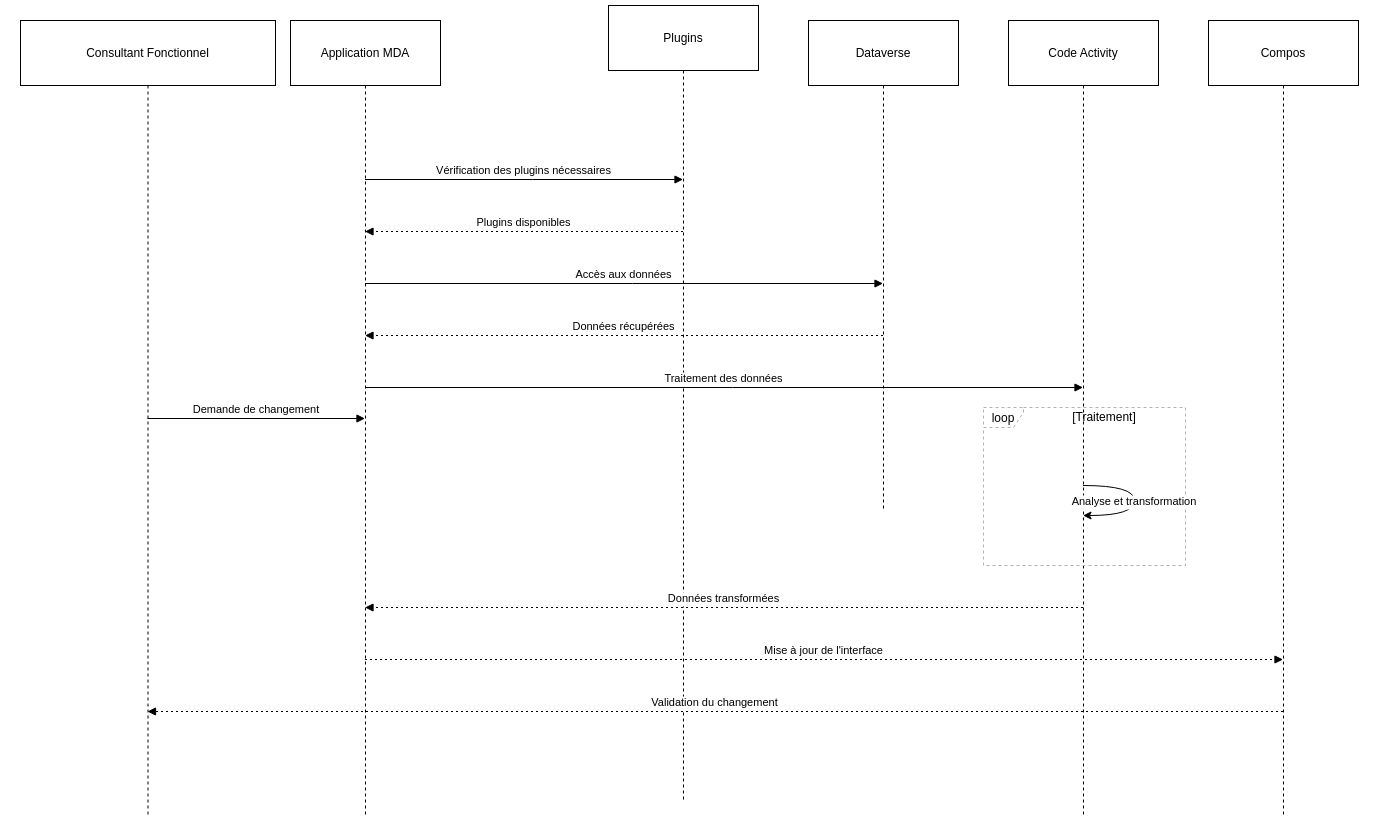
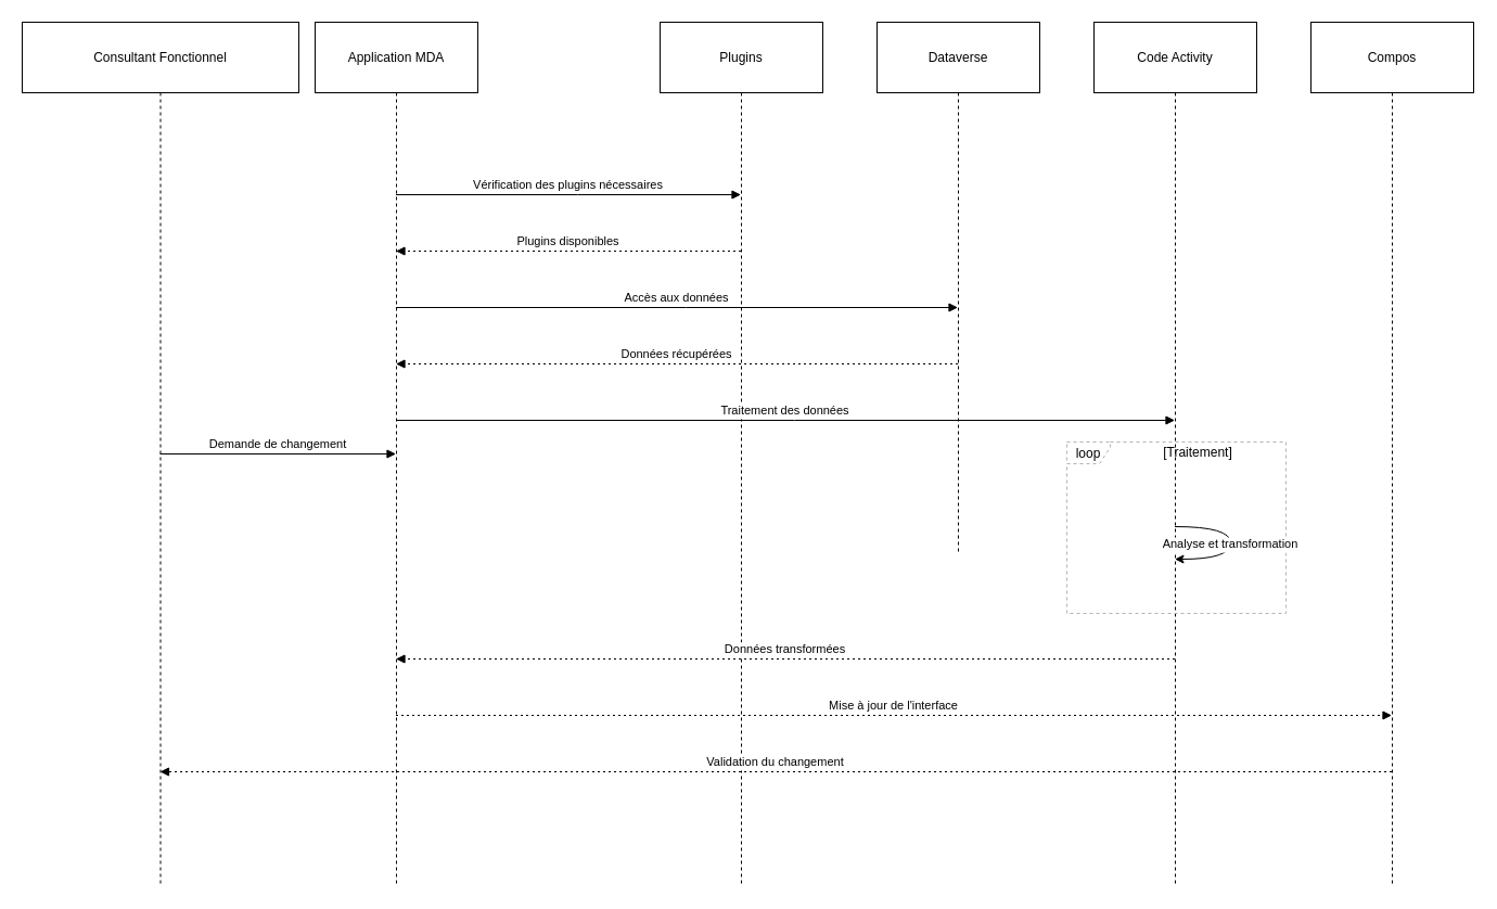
  <mxCell id="0" />
  <mxCell id="1" parent="0" />
  <mxCell id="2" value="Consultant Fonctionnel" style="shape=umlLifeline;perimeter=lifelinePerimeter;whiteSpace=wrap;container=1;dropTarget=0;collapsible=0;recursiveResize=0;outlineConnect=0;portConstraint=eastwest;newEdgeStyle={&quot;edgeStyle&quot;:&quot;elbowEdgeStyle&quot;,&quot;elbow&quot;:&quot;vertical&quot;,&quot;curved&quot;:0,&quot;rounded&quot;:0};size=65;" vertex="1" parent="1"><mxGeometry x="20" y="20" width="255" height="796" as="geometry" /></mxCell>
  <mxCell id="3" value="Application MDA" style="shape=umlLifeline;perimeter=lifelinePerimeter;whiteSpace=wrap;container=1;dropTarget=0;collapsible=0;recursiveResize=0;outlineConnect=0;portConstraint=eastwest;newEdgeStyle={&quot;edgeStyle&quot;:&quot;elbowEdgeStyle&quot;,&quot;elbow&quot;:&quot;vertical&quot;,&quot;curved&quot;:0,&quot;rounded&quot;:0};size=65;" vertex="1" parent="1"><mxGeometry x="290" width="150" height="796" as="geometry" y="20" /></mxCell>
- <mxCell id="4" value="Plugins" style="shape=umlLifeline;perimeter=lifelinePerimeter;whiteSpace=wrap;container=1;dropTarget=0;collapsible=0;recursiveResize=0;outlineConnect=0;portConstraint=eastwest;newEdgeStyle={&quot;edgeStyle&quot;:&quot;elbowEdgeStyle&quot;,&quot;elbow&quot;:&quot;vertical&quot;,&quot;curved&quot;:0,&quot;rounded&quot;:0};size=65;" vertex="1" parent="1"><mxGeometry x="608" y="5" width="150" height="796" as="geometry" /></mxCell>
+ <mxCell id="4" value="Plugins" style="shape=umlLifeline;perimeter=lifelinePerimeter;whiteSpace=wrap;container=1;dropTarget=0;collapsible=0;recursiveResize=0;outlineConnect=0;portConstraint=eastwest;newEdgeStyle={&quot;edgeStyle&quot;:&quot;elbowEdgeStyle&quot;,&quot;elbow&quot;:&quot;vertical&quot;,&quot;curved&quot;:0,&quot;rounded&quot;:0};size=65;" vertex="1" parent="1"><mxGeometry x="608" width="150" height="796" as="geometry" y="20" /></mxCell>
  <mxCell id="5" value="Dataverse" style="shape=umlLifeline;perimeter=lifelinePerimeter;whiteSpace=wrap;container=1;dropTarget=0;collapsible=0;recursiveResize=0;outlineConnect=0;portConstraint=eastwest;newEdgeStyle={&quot;edgeStyle&quot;:&quot;elbowEdgeStyle&quot;,&quot;elbow&quot;:&quot;vertical&quot;,&quot;curved&quot;:0,&quot;rounded&quot;:0};size=65;" vertex="1" parent="1"><mxGeometry x="808" y="20" width="150" height="490" as="geometry" /></mxCell>
  <mxCell id="6" value="Code Activity" style="shape=umlLifeline;perimeter=lifelinePerimeter;whiteSpace=wrap;container=1;dropTarget=0;collapsible=0;recursiveResize=0;outlineConnect=0;portConstraint=eastwest;newEdgeStyle={&quot;edgeStyle&quot;:&quot;elbowEdgeStyle&quot;,&quot;elbow&quot;:&quot;vertical&quot;,&quot;curved&quot;:0,&quot;rounded&quot;:0};size=65;" vertex="1" parent="1"><mxGeometry x="1008" width="150" height="796" as="geometry" y="20" /></mxCell>
  <mxCell id="7" value="Compos" style="shape=umlLifeline;perimeter=lifelinePerimeter;whiteSpace=wrap;container=1;dropTarget=0;collapsible=0;recursiveResize=0;outlineConnect=0;portConstraint=eastwest;newEdgeStyle={&quot;edgeStyle&quot;:&quot;elbowEdgeStyle&quot;,&quot;elbow&quot;:&quot;vertical&quot;,&quot;curved&quot;:0,&quot;rounded&quot;:0};size=65;" vertex="1" parent="1"><mxGeometry x="1208" width="150" height="796" as="geometry" y="20" /></mxCell>
  <mxCell id="8" value="loop" style="shape=umlFrame;dashed=1;pointerEvents=0;dropTarget=0;strokeColor=#B3B3B3;height=20;width=40" vertex="1" parent="1"><mxGeometry x="983" y="407" width="202" height="158" as="geometry" /></mxCell>
  <mxCell id="9" value="[Traitement]" style="text;strokeColor=none;fillColor=none;align=center;verticalAlign=middle;whiteSpace=wrap;" vertex="1" parent="8"><mxGeometry x="40" width="162" height="20" as="geometry" /></mxCell>
  <mxCell id="10" value="Demande de changement" style="verticalAlign=bottom;endArrow=block;edgeStyle=elbowEdgeStyle;elbow=vertical;curved=0;rounded=0;" edge="1" parent="1" source="2" target="3"><mxGeometry relative="1" as="geometry"><Array as="points"><mxPoint x="247" y="127" /></Array></mxGeometry></mxCell>
  <mxCell id="11" value="Vérification des plugins nécessaires" style="verticalAlign=bottom;endArrow=block;edgeStyle=elbowEdgeStyle;elbow=vertical;curved=0;rounded=0;" edge="1" parent="1" source="3" target="4"><mxGeometry relative="1" as="geometry"><Array as="points"><mxPoint x="532" y="179" /></Array></mxGeometry></mxCell>
  <mxCell id="12" value="Plugins disponibles" style="verticalAlign=bottom;endArrow=block;edgeStyle=elbowEdgeStyle;elbow=vertical;curved=0;rounded=0;dashed=1;dashPattern=2 3;" edge="1" parent="1" source="4" target="3"><mxGeometry relative="1" as="geometry"><Array as="points"><mxPoint x="535" y="231" /></Array></mxGeometry></mxCell>
  <mxCell id="13" value="Accès aux données" style="verticalAlign=bottom;endArrow=block;edgeStyle=elbowEdgeStyle;elbow=vertical;curved=0;rounded=0;" edge="1" parent="1" source="3" target="5"><mxGeometry relative="1" as="geometry"><Array as="points"><mxPoint x="632" y="283" /></Array></mxGeometry></mxCell>
  <mxCell id="14" value="Données récupérées" style="verticalAlign=bottom;endArrow=block;edgeStyle=elbowEdgeStyle;elbow=vertical;curved=0;rounded=0;dashed=1;dashPattern=2 3;" edge="1" parent="1" source="5" target="3"><mxGeometry relative="1" as="geometry"><Array as="points"><mxPoint x="635" y="335" /></Array></mxGeometry></mxCell>
  <mxCell id="15" value="Traitement des données" style="verticalAlign=bottom;endArrow=block;edgeStyle=elbowEdgeStyle;elbow=vertical;curved=0;rounded=0;" edge="1" parent="1" source="3" target="6"><mxGeometry relative="1" as="geometry"><Array as="points"><mxPoint x="732" y="387" /></Array></mxGeometry></mxCell>
  <mxCell id="16" value="Analyse et transformation" style="curved=1;" edge="1" parent="1" source="6" target="6"><mxGeometry relative="1" as="geometry"><Array as="points"><mxPoint x="1134" y="485" /><mxPoint x="1134" y="515" /></Array></mxGeometry></mxCell>
  <mxCell id="17" value="Données transformées" style="verticalAlign=bottom;endArrow=block;edgeStyle=elbowEdgeStyle;elbow=vertical;curved=0;rounded=0;dashed=1;dashPattern=2 3;" edge="1" parent="1" source="6" target="3"><mxGeometry relative="1" as="geometry"><Array as="points"><mxPoint x="735" y="607" /></Array></mxGeometry></mxCell>
  <mxCell id="18" value="Mise à jour de l'interface" style="verticalAlign=bottom;endArrow=block;edgeStyle=elbowEdgeStyle;elbow=vertical;curved=0;rounded=0;dashed=1;dashPattern=2 3;" edge="1" parent="1" source="3" target="7"><mxGeometry relative="1" as="geometry"><Array as="points"><mxPoint x="832" y="659" /></Array></mxGeometry></mxCell>
  <mxCell id="19" value="Validation du changement" style="verticalAlign=bottom;endArrow=block;edgeStyle=elbowEdgeStyle;elbow=vertical;curved=0;rounded=0;dashed=1;dashPattern=2 3;" edge="1" parent="1" source="7" target="2"><mxGeometry relative="1" as="geometry"><Array as="points"><mxPoint x="709" y="711" /></Array></mxGeometry></mxCell>
